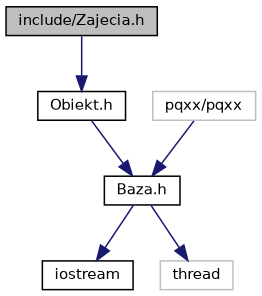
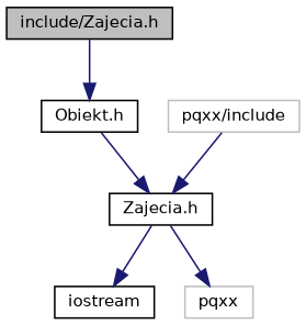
  digraph {
    node [color=black fillcolor=white fontname=Helvetica fontsize=10 shape=record style=filled]
    edge [color=midnightblue fontname=Helvetica fontsize=10 labelfontname=Helvetica labelfontsize=10 style=solid]
    n1 [fillcolor=grey75 fontcolor=black height=0.2 label="include/Zajecia.h" width=0.4]
    n2 [height=0.2 label="Obiekt.h" width=0.4]
-   n3 [height=0.2 label="Baza.h" width=0.4]
+   n3 [height=0.2 label="Zajecia.h" width=0.4]
    n4 [height=0.2 label=iostream width=0.4]
-   n5 [color=grey75 height=0.2 label=thread width=0.4]
-   n6 [color=grey75 height=0.2 label="pqxx/pqxx" width=0.4]
+   n5 [color=grey75 height=0.2 label=pqxx width=0.4]
+   n6 [color=grey75 height=0.2 label="pqxx/include" width=0.4]
    n1 -> n2
    n2 -> n3
    n3 -> n4
    n3 -> n5
    n6 -> n3
  }
